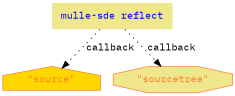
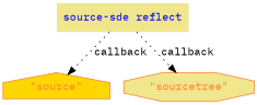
  digraph {
    rankdir=TD
    fontname="IBM Plex Mono"
    node [color="#fa8231" fontcolor="#fa8231" style=filled fillcolor=khaki fontname="IBM Plex Mono"]
    edge [color=black style=dotted fontname="IBM Plex Mono"]
    n1 [label="\"source\"" shape=house fillcolor=gold]
    n2 [label="\"sourcetree\"" shape=octagon]
-   "mulle-sde reflect" [fontcolor=blue shape=none color=""]
+   "mulle-sde reflect" [fontcolor=blue shape=none label="source-sde reflect" color=""]
    subgraph sub_1 {
      rank=same
      n1
      n2
    }
    subgraph sub_2 {
      rank=last
      "mulle-sde reflect"
    }
    "mulle-sde reflect" -> n1 [label=callback]
    "mulle-sde reflect" -> n2 [label=callback]
  }
